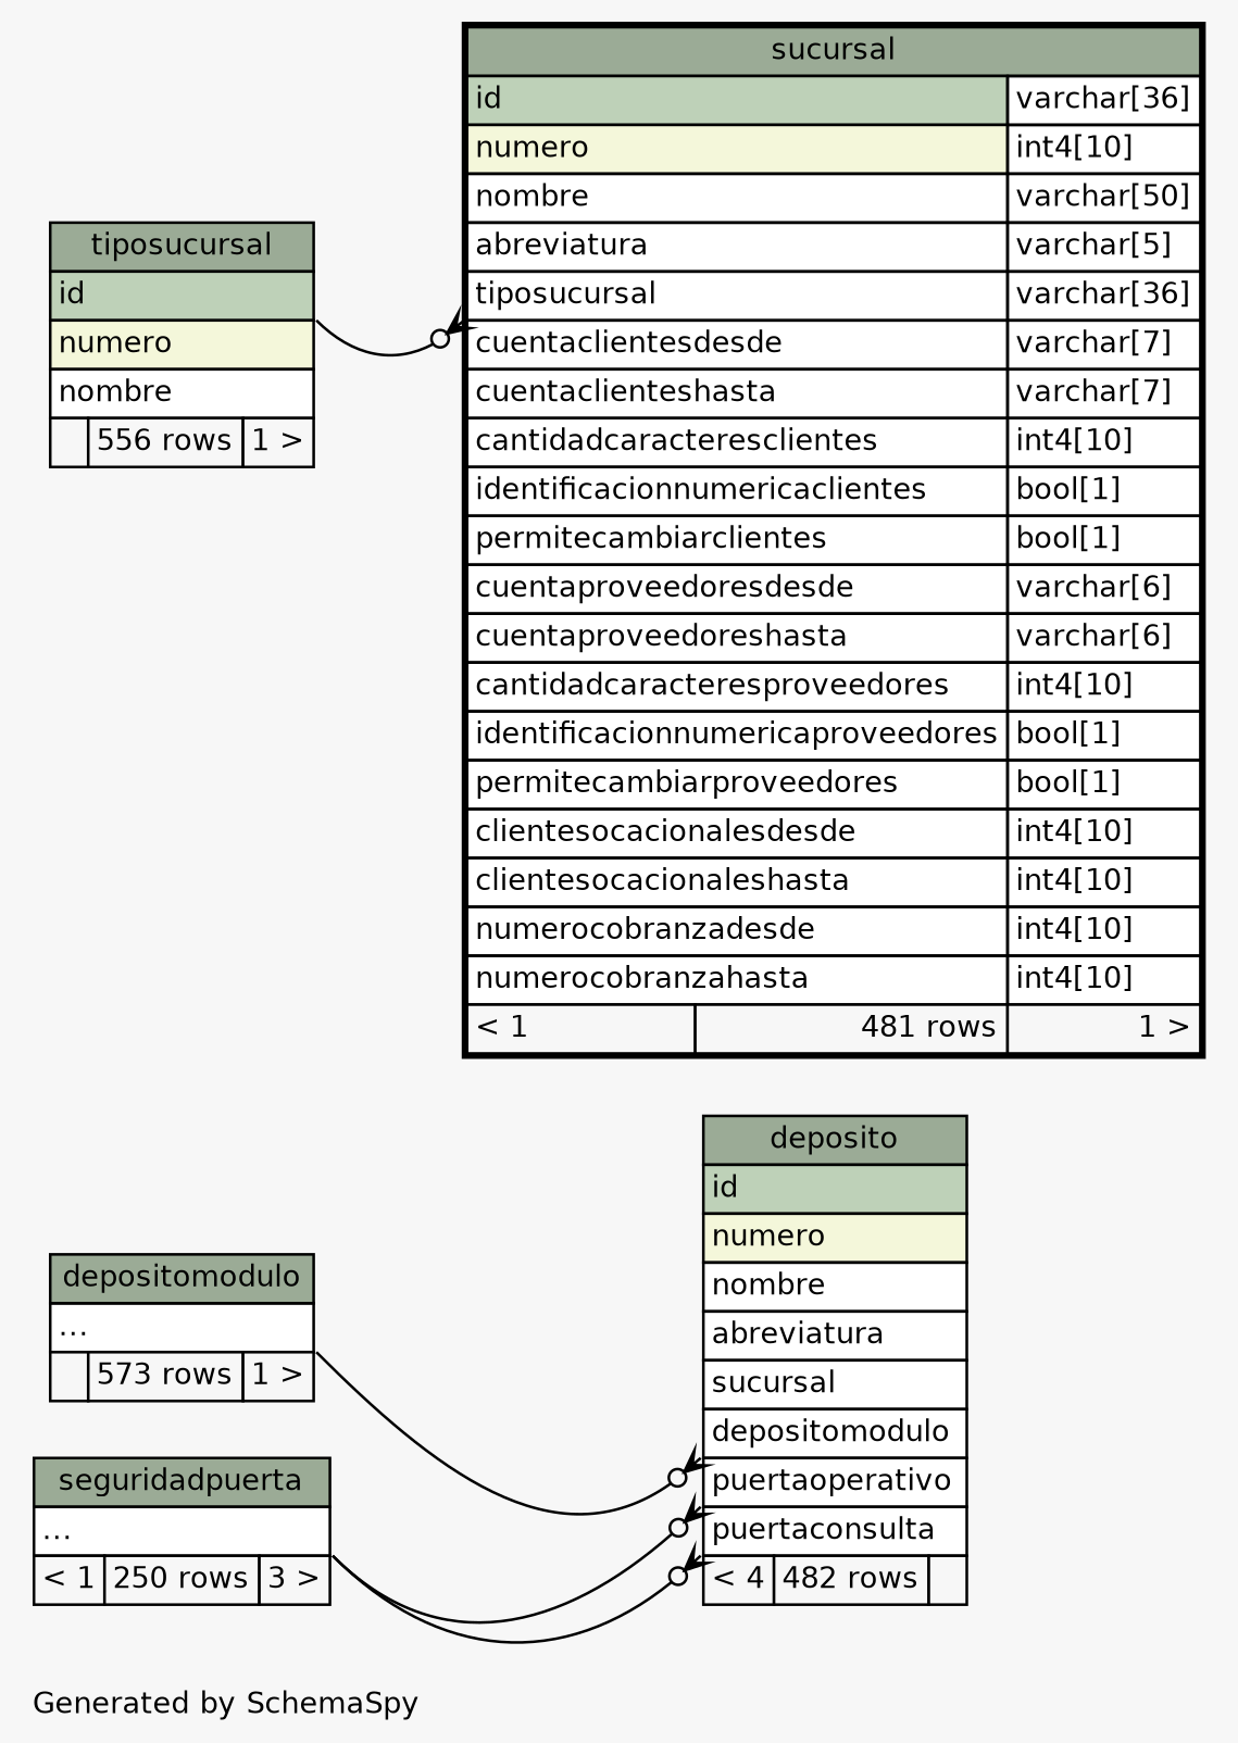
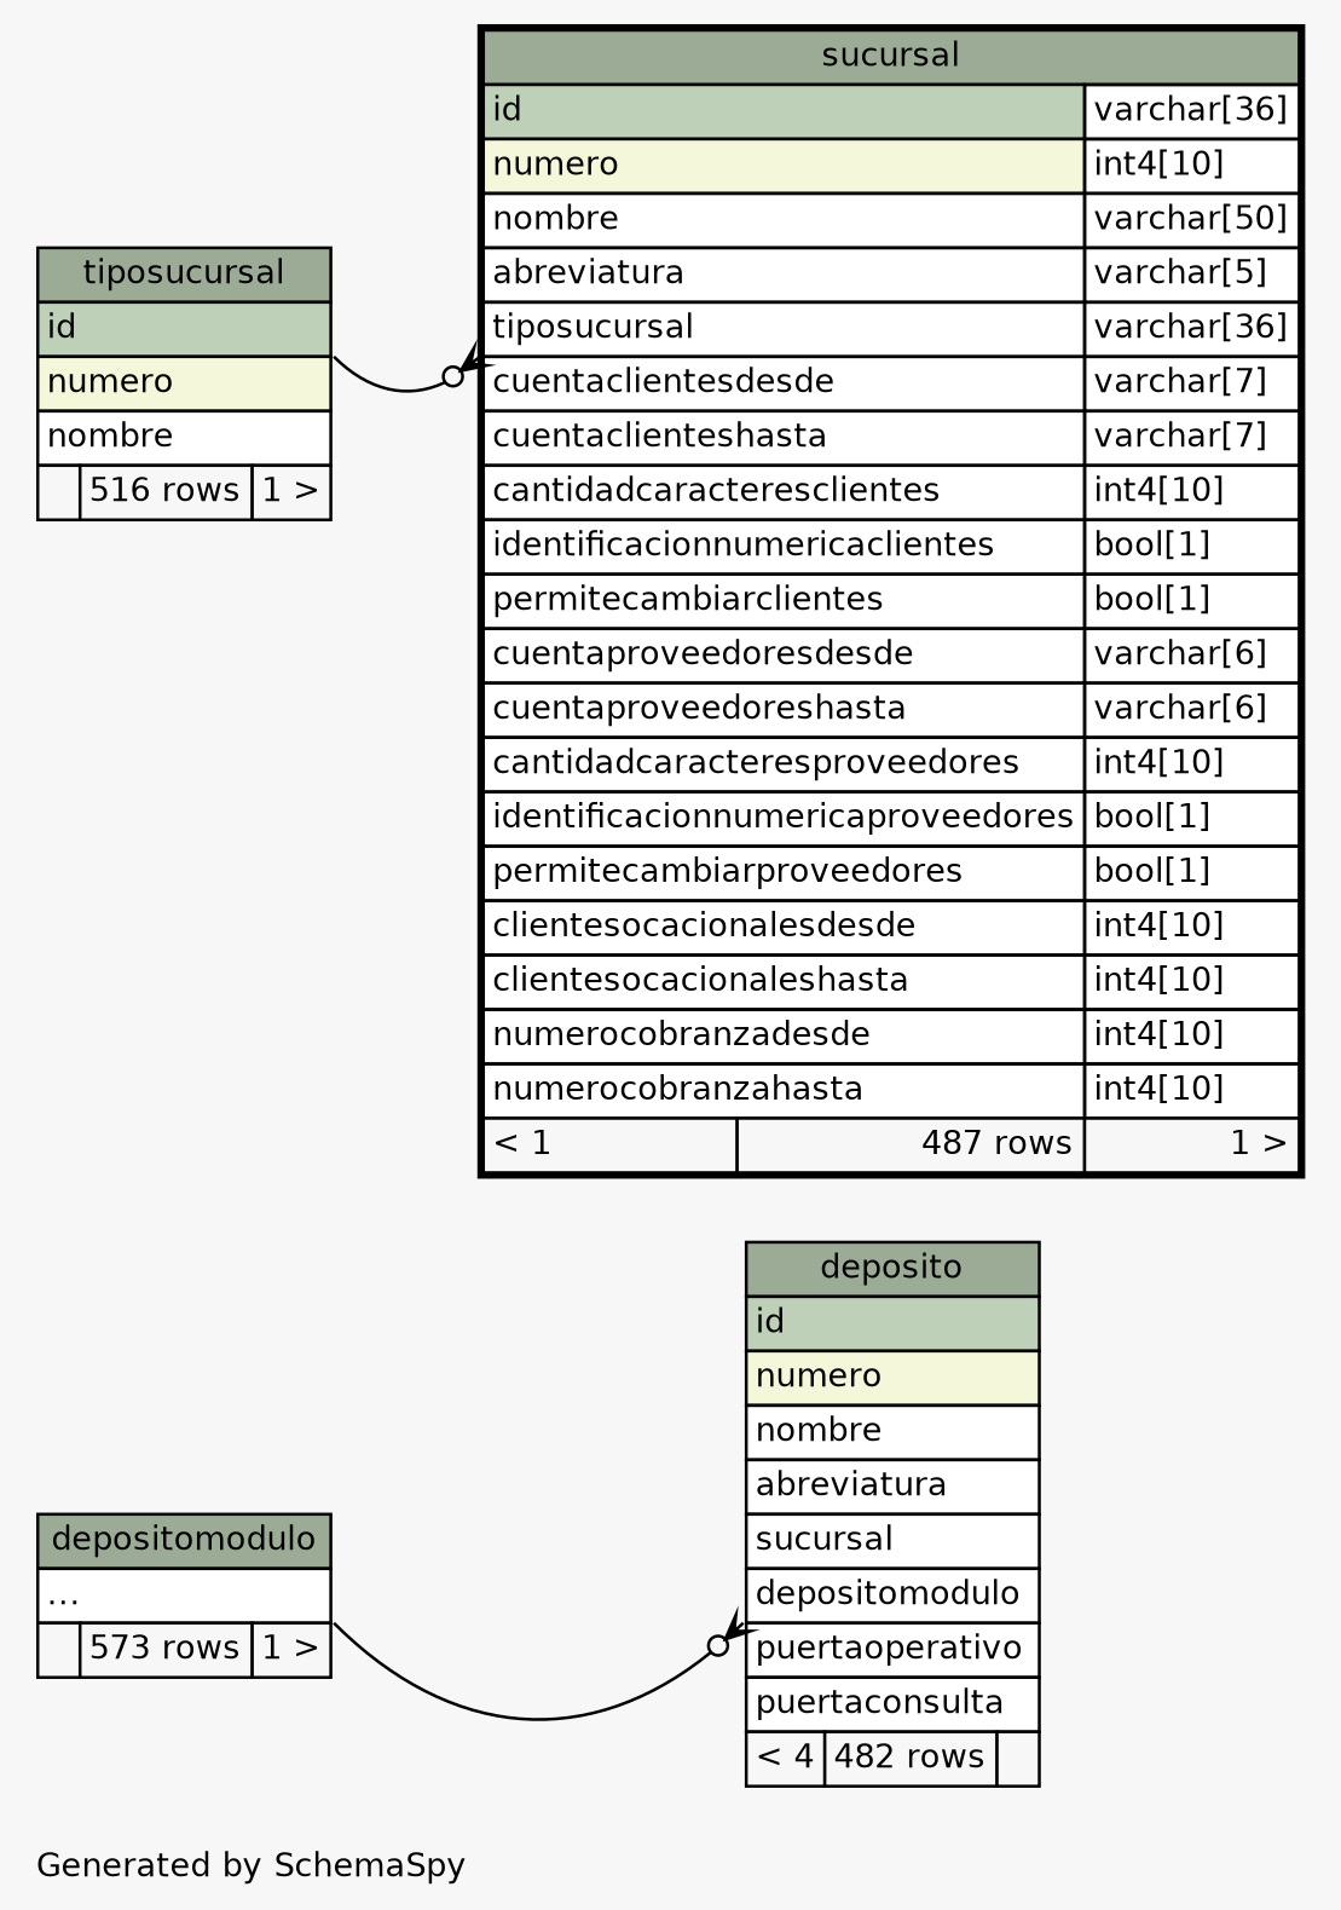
  digraph {
    bgcolor="#f7f7f7"
    fontname=Helvetica
    fontsize=11
    label="\nGenerated by SchemaSpy"
    labeljust=l
    nodesep=0.18
    rankdir=RL
    ranksep=0.46
    node [fontname=Helvetica fontsize=11 shape=plaintext]
    edge [arrowhead=none arrowsize=0.8 arrowtail=crowodot dir=back headport="elipses:se"]
    n1 [label=<     <TABLE BORDER="0" CELLBORDER="1" CELLSPACING="0" BGCOLOR="#ffffff">       <TR><TD COLSPAN="3" BGCOLOR="#9bab96" ALIGN="CENTER">deposito</TD></TR>       <TR><TD PORT="id" COLSPAN="3" BGCOLOR="#bed1b8" ALIGN="LEFT">id</TD></TR>       <TR><TD PORT="numero" COLSPAN="3" BGCOLOR="#f4f7da" ALIGN="LEFT">numero</TD></TR>       <TR><TD PORT="nombre" COLSPAN="3" ALIGN="LEFT">nombre</TD></TR>       <TR><TD PORT="abreviatura" COLSPAN="3" ALIGN="LEFT">abreviatura</TD></TR>       <TR><TD PORT="sucursal" COLSPAN="3" ALIGN="LEFT">sucursal</TD></TR>       <TR><TD PORT="depositomodulo" COLSPAN="3" ALIGN="LEFT">depositomodulo</TD></TR>       <TR><TD PORT="puertaoperativo" COLSPAN="3" ALIGN="LEFT">puertaoperativo</TD></TR>       <TR><TD PORT="puertaconsulta" COLSPAN="3" ALIGN="LEFT">puertaconsulta</TD></TR>       <TR><TD ALIGN="LEFT" BGCOLOR="#f7f7f7">&lt; 4</TD><TD ALIGN="RIGHT" BGCOLOR="#f7f7f7">482 rows</TD><TD ALIGN="RIGHT" BGCOLOR="#f7f7f7">  </TD></TR>     </TABLE>>]
    n2 [label=<     <TABLE BORDER="0" CELLBORDER="1" CELLSPACING="0" BGCOLOR="#ffffff">       <TR><TD COLSPAN="3" BGCOLOR="#9bab96" ALIGN="CENTER">depositomodulo</TD></TR>       <TR><TD PORT="elipses" COLSPAN="3" ALIGN="LEFT">...</TD></TR>       <TR><TD ALIGN="LEFT" BGCOLOR="#f7f7f7">  </TD><TD ALIGN="RIGHT" BGCOLOR="#f7f7f7">573 rows</TD><TD ALIGN="RIGHT" BGCOLOR="#f7f7f7">1 &gt;</TD></TR>     </TABLE>>]
-   n3 [label=<     <TABLE BORDER="0" CELLBORDER="1" CELLSPACING="0" BGCOLOR="#ffffff">       <TR><TD COLSPAN="3" BGCOLOR="#9bab96" ALIGN="CENTER">seguridadpuerta</TD></TR>       <TR><TD PORT="elipses" COLSPAN="3" ALIGN="LEFT">...</TD></TR>       <TR><TD ALIGN="LEFT" BGCOLOR="#f7f7f7">&lt; 1</TD><TD ALIGN="RIGHT" BGCOLOR="#f7f7f7">250 rows</TD><TD ALIGN="RIGHT" BGCOLOR="#f7f7f7">3 &gt;</TD></TR>     </TABLE>>]
-   n4 [label=<     <TABLE BORDER="2" CELLBORDER="1" CELLSPACING="0" BGCOLOR="#ffffff">       <TR><TD COLSPAN="3" BGCOLOR="#9bab96" ALIGN="CENTER">sucursal</TD></TR>       <TR><TD PORT="id" COLSPAN="2" BGCOLOR="#bed1b8" ALIGN="LEFT">id</TD><TD PORT="id.type" ALIGN="LEFT">varchar[36]</TD></TR>       <TR><TD PORT="numero" COLSPAN="2" BGCOLOR="#f4f7da" ALIGN="LEFT">numero</TD><TD PORT="numero.type" ALIGN="LEFT">int4[10]</TD></TR>       <TR><TD PORT="nombre" COLSPAN="2" ALIGN="LEFT">nombre</TD><TD PORT="nombre.type" ALIGN="LEFT">varchar[50]</TD></TR>       <TR><TD PORT="abreviatura" COLSPAN="2" ALIGN="LEFT">abreviatura</TD><TD PORT="abreviatura.type" ALIGN="LEFT">varchar[5]</TD></TR>       <TR><TD PORT="tiposucursal" COLSPAN="2" ALIGN="LEFT">tiposucursal</TD><TD PORT="tiposucursal.type" ALIGN="LEFT">varchar[36]</TD></TR>       <TR><TD PORT="cuentaclientesdesde" COLSPAN="2" ALIGN="LEFT">cuentaclientesdesde</TD><TD PORT="cuentaclientesdesde.type" ALIGN="LEFT">varchar[7]</TD></TR>       <TR><TD PORT="cuentaclienteshasta" COLSPAN="2" ALIGN="LEFT">cuentaclienteshasta</TD><TD PORT="cuentaclienteshasta.type" ALIGN="LEFT">varchar[7]</TD></TR>       <TR><TD PORT="cantidadcaracteresclientes" COLSPAN="2" ALIGN="LEFT">cantidadcaracteresclientes</TD><TD PORT="cantidadcaracteresclientes.type" ALIGN="LEFT">int4[10]</TD></TR>       <TR><TD PORT="identificacionnumericaclientes" COLSPAN="2" ALIGN="LEFT">identificacionnumericaclientes</TD><TD PORT="identificacionnumericaclientes.type" ALIGN="LEFT">bool[1]</TD></TR>       <TR><TD PORT="permitecambiarclientes" COLSPAN="2" ALIGN="LEFT">permitecambiarclientes</TD><TD PORT="permitecambiarclientes.type" ALIGN="LEFT">bool[1]</TD></TR>       <TR><TD PORT="cuentaproveedoresdesde" COLSPAN="2" ALIGN="LEFT">cuentaproveedoresdesde</TD><TD PORT="cuentaproveedoresdesde.type" ALIGN="LEFT">varchar[6]</TD></TR>       <TR><TD PORT="cuentaproveedoreshasta" COLSPAN="2" ALIGN="LEFT">cuentaproveedoreshasta</TD><TD PORT="cuentaproveedoreshasta.type" ALIGN="LEFT">varchar[6]</TD></TR>       <TR><TD PORT="cantidadcaracteresproveedores" COLSPAN="2" ALIGN="LEFT">cantidadcaracteresproveedores</TD><TD PORT="cantidadcaracteresproveedores.type" ALIGN="LEFT">int4[10]</TD></TR>       <TR><TD PORT="identificacionnumericaproveedores" COLSPAN="2" ALIGN="LEFT">identificacionnumericaproveedores</TD><TD PORT="identificacionnumericaproveedores.type" ALIGN="LEFT">bool[1]</TD></TR>       <TR><TD PORT="permitecambiarproveedores" COLSPAN="2" ALIGN="LEFT">permitecambiarproveedores</TD><TD PORT="permitecambiarproveedores.type" ALIGN="LEFT">bool[1]</TD></TR>       <TR><TD PORT="clientesocacionalesdesde" COLSPAN="2" ALIGN="LEFT">clientesocacionalesdesde</TD><TD PORT="clientesocacionalesdesde.type" ALIGN="LEFT">int4[10]</TD></TR>       <TR><TD PORT="clientesocacionaleshasta" COLSPAN="2" ALIGN="LEFT">clientesocacionaleshasta</TD><TD PORT="clientesocacionaleshasta.type" ALIGN="LEFT">int4[10]</TD></TR>       <TR><TD PORT="numerocobranzadesde" COLSPAN="2" ALIGN="LEFT">numerocobranzadesde</TD><TD PORT="numerocobranzadesde.type" ALIGN="LEFT">int4[10]</TD></TR>       <TR><TD PORT="numerocobranzahasta" COLSPAN="2" ALIGN="LEFT">numerocobranzahasta</TD><TD PORT="numerocobranzahasta.type" ALIGN="LEFT">int4[10]</TD></TR>       <TR><TD ALIGN="LEFT" BGCOLOR="#f7f7f7">&lt; 1</TD><TD ALIGN="RIGHT" BGCOLOR="#f7f7f7">481 rows</TD><TD ALIGN="RIGHT" BGCOLOR="#f7f7f7">1 &gt;</TD></TR>     </TABLE>>]
-   n5 [label=<     <TABLE BORDER="0" CELLBORDER="1" CELLSPACING="0" BGCOLOR="#ffffff">       <TR><TD COLSPAN="3" BGCOLOR="#9bab96" ALIGN="CENTER">tiposucursal</TD></TR>       <TR><TD PORT="id" COLSPAN="3" BGCOLOR="#bed1b8" ALIGN="LEFT">id</TD></TR>       <TR><TD PORT="numero" COLSPAN="3" BGCOLOR="#f4f7da" ALIGN="LEFT">numero</TD></TR>       <TR><TD PORT="nombre" COLSPAN="3" ALIGN="LEFT">nombre</TD></TR>       <TR><TD ALIGN="LEFT" BGCOLOR="#f7f7f7">  </TD><TD ALIGN="RIGHT" BGCOLOR="#f7f7f7">556 rows</TD><TD ALIGN="RIGHT" BGCOLOR="#f7f7f7">1 &gt;</TD></TR>     </TABLE>>]
+   n4 [label=<     <TABLE BORDER="2" CELLBORDER="1" CELLSPACING="0" BGCOLOR="#ffffff">       <TR><TD COLSPAN="3" BGCOLOR="#9bab96" ALIGN="CENTER">sucursal</TD></TR>       <TR><TD PORT="id" COLSPAN="2" BGCOLOR="#bed1b8" ALIGN="LEFT">id</TD><TD PORT="id.type" ALIGN="LEFT">varchar[36]</TD></TR>       <TR><TD PORT="numero" COLSPAN="2" BGCOLOR="#f4f7da" ALIGN="LEFT">numero</TD><TD PORT="numero.type" ALIGN="LEFT">int4[10]</TD></TR>       <TR><TD PORT="nombre" COLSPAN="2" ALIGN="LEFT">nombre</TD><TD PORT="nombre.type" ALIGN="LEFT">varchar[50]</TD></TR>       <TR><TD PORT="abreviatura" COLSPAN="2" ALIGN="LEFT">abreviatura</TD><TD PORT="abreviatura.type" ALIGN="LEFT">varchar[5]</TD></TR>       <TR><TD PORT="tiposucursal" COLSPAN="2" ALIGN="LEFT">tiposucursal</TD><TD PORT="tiposucursal.type" ALIGN="LEFT">varchar[36]</TD></TR>       <TR><TD PORT="cuentaclientesdesde" COLSPAN="2" ALIGN="LEFT">cuentaclientesdesde</TD><TD PORT="cuentaclientesdesde.type" ALIGN="LEFT">varchar[7]</TD></TR>       <TR><TD PORT="cuentaclienteshasta" COLSPAN="2" ALIGN="LEFT">cuentaclienteshasta</TD><TD PORT="cuentaclienteshasta.type" ALIGN="LEFT">varchar[7]</TD></TR>       <TR><TD PORT="cantidadcaracteresclientes" COLSPAN="2" ALIGN="LEFT">cantidadcaracteresclientes</TD><TD PORT="cantidadcaracteresclientes.type" ALIGN="LEFT">int4[10]</TD></TR>       <TR><TD PORT="identificacionnumericaclientes" COLSPAN="2" ALIGN="LEFT">identificacionnumericaclientes</TD><TD PORT="identificacionnumericaclientes.type" ALIGN="LEFT">bool[1]</TD></TR>       <TR><TD PORT="permitecambiarclientes" COLSPAN="2" ALIGN="LEFT">permitecambiarclientes</TD><TD PORT="permitecambiarclientes.type" ALIGN="LEFT">bool[1]</TD></TR>       <TR><TD PORT="cuentaproveedoresdesde" COLSPAN="2" ALIGN="LEFT">cuentaproveedoresdesde</TD><TD PORT="cuentaproveedoresdesde.type" ALIGN="LEFT">varchar[6]</TD></TR>       <TR><TD PORT="cuentaproveedoreshasta" COLSPAN="2" ALIGN="LEFT">cuentaproveedoreshasta</TD><TD PORT="cuentaproveedoreshasta.type" ALIGN="LEFT">varchar[6]</TD></TR>       <TR><TD PORT="cantidadcaracteresproveedores" COLSPAN="2" ALIGN="LEFT">cantidadcaracteresproveedores</TD><TD PORT="cantidadcaracteresproveedores.type" ALIGN="LEFT">int4[10]</TD></TR>       <TR><TD PORT="identificacionnumericaproveedores" COLSPAN="2" ALIGN="LEFT">identificacionnumericaproveedores</TD><TD PORT="identificacionnumericaproveedores.type" ALIGN="LEFT">bool[1]</TD></TR>       <TR><TD PORT="permitecambiarproveedores" COLSPAN="2" ALIGN="LEFT">permitecambiarproveedores</TD><TD PORT="permitecambiarproveedores.type" ALIGN="LEFT">bool[1]</TD></TR>       <TR><TD PORT="clientesocacionalesdesde" COLSPAN="2" ALIGN="LEFT">clientesocacionalesdesde</TD><TD PORT="clientesocacionalesdesde.type" ALIGN="LEFT">int4[10]</TD></TR>       <TR><TD PORT="clientesocacionaleshasta" COLSPAN="2" ALIGN="LEFT">clientesocacionaleshasta</TD><TD PORT="clientesocacionaleshasta.type" ALIGN="LEFT">int4[10]</TD></TR>       <TR><TD PORT="numerocobranzadesde" COLSPAN="2" ALIGN="LEFT">numerocobranzadesde</TD><TD PORT="numerocobranzadesde.type" ALIGN="LEFT">int4[10]</TD></TR>       <TR><TD PORT="numerocobranzahasta" COLSPAN="2" ALIGN="LEFT">numerocobranzahasta</TD><TD PORT="numerocobranzahasta.type" ALIGN="LEFT">int4[10]</TD></TR>       <TR><TD ALIGN="LEFT" BGCOLOR="#f7f7f7">&lt; 1</TD><TD ALIGN="RIGHT" BGCOLOR="#f7f7f7">487 rows</TD><TD ALIGN="RIGHT" BGCOLOR="#f7f7f7">1 &gt;</TD></TR>     </TABLE>>]
+   n5 [label=<     <TABLE BORDER="0" CELLBORDER="1" CELLSPACING="0" BGCOLOR="#ffffff">       <TR><TD COLSPAN="3" BGCOLOR="#9bab96" ALIGN="CENTER">tiposucursal</TD></TR>       <TR><TD PORT="id" COLSPAN="3" BGCOLOR="#bed1b8" ALIGN="LEFT">id</TD></TR>       <TR><TD PORT="numero" COLSPAN="3" BGCOLOR="#f4f7da" ALIGN="LEFT">numero</TD></TR>       <TR><TD PORT="nombre" COLSPAN="3" ALIGN="LEFT">nombre</TD></TR>       <TR><TD ALIGN="LEFT" BGCOLOR="#f7f7f7">  </TD><TD ALIGN="RIGHT" BGCOLOR="#f7f7f7">516 rows</TD><TD ALIGN="RIGHT" BGCOLOR="#f7f7f7">1 &gt;</TD></TR>     </TABLE>>]
    n1 -> n2 [tailport="depositomodulo:sw"]
-   n1 -> n3 [tailport="puertaconsulta:sw"]
-   n1 -> n3 [tailport="puertaoperativo:sw"]
    n4 -> n5 [headport="id:se" tailport="tiposucursal:sw"]
  }
